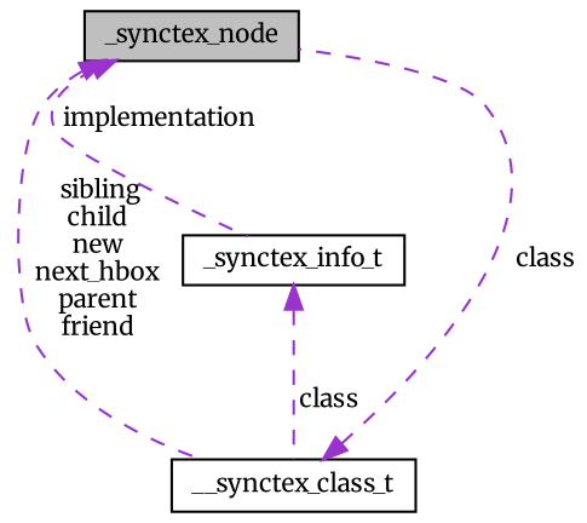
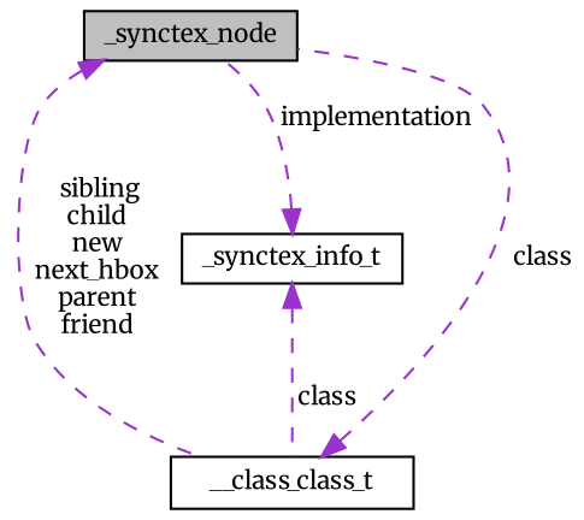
  digraph {
    fontname=Merriweather
    node [color=black fillcolor=white fontname=Merriweather fontsize=10 shape=record style=filled]
    edge [color=darkorchid3 dir=back fontname=Merriweather fontsize=10 labelfontname=Helvetica labelfontsize=10 style=dashed]
    n1 [fillcolor=grey75 fontcolor=black height=0.2 label=_synctex_node width=0.4]
-   n2 [height=0.2 label=__synctex_class_t width=0.4]
+   n2 [height=0.2 label=__class_class_t width=0.4]
    n3 [height=0.2 label=_synctex_info_t width=0.4]
    n1 -> n2 [label=" sibling\nchild\nnew\nnext_hbox\nparent\nfriend"]
    n2 -> n1 [label=" class"]
-   n1 -> n3 [label=" implementation"]
+   n3 -> n1 [label=" implementation"]
    n3 -> n2 [label=" class"]
  }
